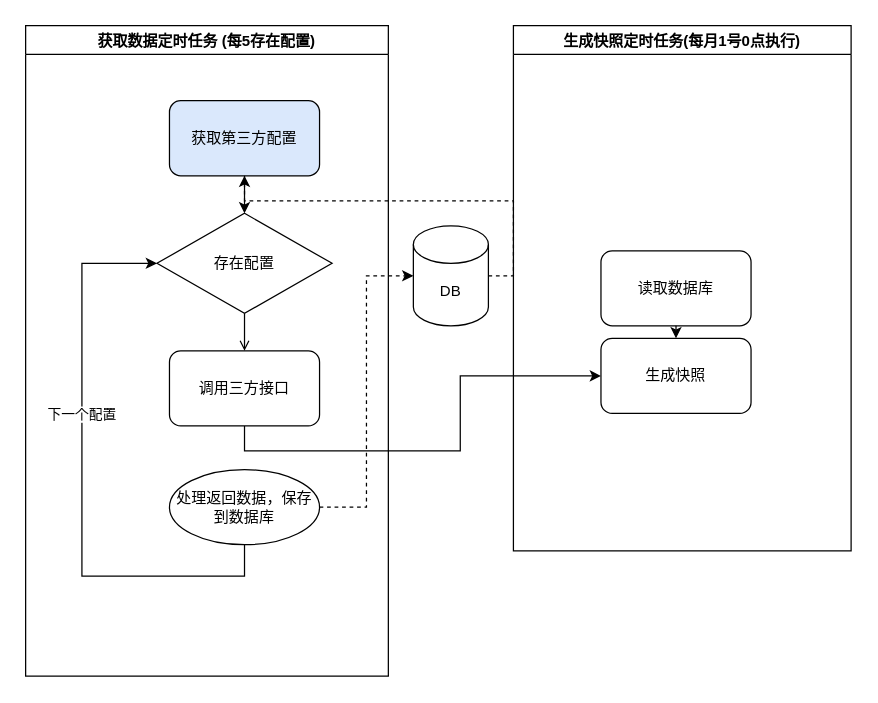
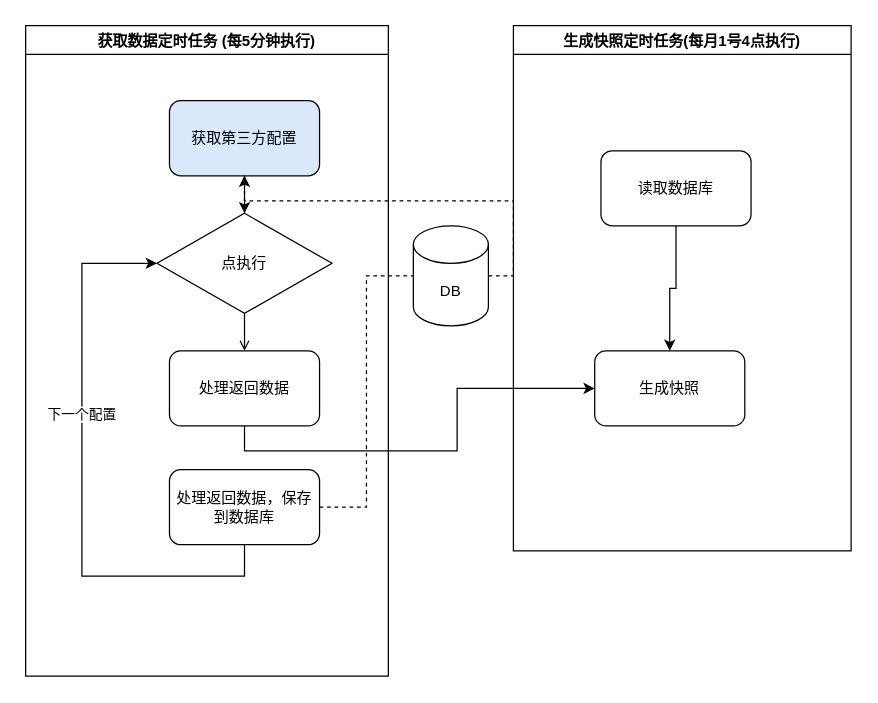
  <mxCell id="0" />
  <mxCell id="1" parent="0" />
- <mxCell id="2" style="edgeStyle=orthogonalEdgeStyle;rounded=0;orthogonalLoop=1;jettySize=auto;html=1;exitX=1;exitY=0.5;exitDx=0;exitDy=0;entryX=0;entryY=0.5;entryDx=0;entryDy=0;entryPerimeter=0;dashed=1;" parent="1" source="13" target="4" edge="1"><mxGeometry relative="1" as="geometry" /></mxCell>
+ <mxCell id="2" style="edgeStyle=orthogonalEdgeStyle;rounded=0;orthogonalLoop=1;jettySize=auto;html=1;exitX=1;exitY=0.5;exitDx=0;exitDy=0;entryX=0;entryY=0.5;entryDx=0;entryDy=0;entryPerimeter=0;dashed=1;endArrow=none;" parent="1" source="13" target="4" edge="1"><mxGeometry relative="1" as="geometry" /></mxCell>
  <mxCell id="3" style="edgeStyle=orthogonalEdgeStyle;rounded=0;orthogonalLoop=1;jettySize=auto;html=1;exitX=1;exitY=0.5;exitDx=0;exitDy=0;exitPerimeter=0;dashed=1;" parent="1" source="4" target="6" edge="1"><mxGeometry relative="1" as="geometry" /></mxCell>
  <mxCell id="4" value="DB" style="shape=cylinder3;whiteSpace=wrap;html=1;boundedLbl=1;backgroundOutline=1;size=15;" parent="1" vertex="1"><mxGeometry x="330" y="180" width="60" height="80" as="geometry" /></mxCell>
- <mxCell id="5" value="获取数据定时任务 (每5存在配置)" style="swimlane;" parent="1" vertex="1"><mxGeometry x="20" y="20" width="290" height="520" as="geometry" /></mxCell>
+ <mxCell id="5" value="获取数据定时任务 (每5分钟执行)" style="swimlane;" parent="1" vertex="1"><mxGeometry x="20" y="20" width="290" height="520" as="geometry" /></mxCell>
  <mxCell id="6" value="获取第三方配置" style="rounded=1;whiteSpace=wrap;html=1;fillColor=#dae8fc;" parent="5" vertex="1"><mxGeometry x="115" y="60" width="120" height="60" as="geometry" /></mxCell>
- <mxCell id="7" value="存在配置" style="rhombus;whiteSpace=wrap;html=1;" parent="5" vertex="1"><mxGeometry x="105" y="150" width="140" height="80" as="geometry" /></mxCell>
+ <mxCell id="7" value="点执行" style="rhombus;whiteSpace=wrap;html=1;" parent="5" vertex="1"><mxGeometry x="105" y="150" width="140" height="80" as="geometry" /></mxCell>
  <mxCell id="8" style="edgeStyle=orthogonalEdgeStyle;rounded=0;orthogonalLoop=1;jettySize=auto;html=1;exitX=0.5;exitY=1;exitDx=0;exitDy=0;entryX=0.5;entryY=0;entryDx=0;entryDy=0;" parent="5" source="6" target="7" edge="1"><mxGeometry relative="1" as="geometry" /></mxCell>
  <mxCell id="9" value="下一个配置" style="edgeStyle=orthogonalEdgeStyle;rounded=0;orthogonalLoop=1;jettySize=auto;html=1;exitX=0.5;exitY=1;exitDx=0;exitDy=0;entryX=0;entryY=0.5;entryDx=0;entryDy=0;" parent="5" source="13" target="7" edge="1"><mxGeometry x="0.222" relative="1" as="geometry"><Array as="points"><mxPoint x="175" y="440" /><mxPoint x="45" y="440" /><mxPoint x="45" y="190" /></Array><mxPoint as="offset" /></mxGeometry></mxCell>
  <mxCell id="10" style="edgeStyle=orthogonalEdgeStyle;rounded=0;orthogonalLoop=1;jettySize=auto;html=1;exitX=0.5;exitY=1;exitDx=0;exitDy=0;" parent="5" source="11" target="16" edge="1"><mxGeometry relative="1" as="geometry" /></mxCell>
- <mxCell id="11" value="调用三方接口" style="rounded=1;whiteSpace=wrap;html=1;" parent="5" vertex="1"><mxGeometry x="115" y="260" width="120" height="60" as="geometry" /></mxCell>
+ <mxCell id="11" value="处理返回数据" style="rounded=1;whiteSpace=wrap;html=1;" parent="5" vertex="1"><mxGeometry x="115" y="260" width="120" height="60" as="geometry" /></mxCell>
  <mxCell id="12" style="edgeStyle=orthogonalEdgeStyle;rounded=0;orthogonalLoop=1;jettySize=auto;html=1;exitX=0.5;exitY=1;exitDx=0;exitDy=0;entryX=0.5;entryY=0;entryDx=0;entryDy=0;endArrow=open;" parent="5" source="7" target="11" edge="1"><mxGeometry relative="1" as="geometry" /></mxCell>
- <mxCell id="13" value="处理返回数据，保存到数据库" style="ellipse;whiteSpace=wrap;html=1;" parent="5" vertex="1"><mxGeometry x="115" y="355" width="120" height="60" as="geometry" /></mxCell>
- <mxCell id="14" value="生成快照定时任务(每月1号0点执行)" style="swimlane;startSize=23;" parent="1" vertex="1"><mxGeometry x="410" y="20" width="270" height="420" as="geometry" /></mxCell>
- <mxCell id="15" value="读取数据库" style="rounded=1;whiteSpace=wrap;html=1;" parent="14" vertex="1"><mxGeometry x="70" y="180" width="120" height="60" as="geometry" /></mxCell>
- <mxCell id="16" value="生成快照" style="rounded=1;whiteSpace=wrap;html=1;" parent="14" vertex="1"><mxGeometry x="70" y="250" width="120" height="60" as="geometry" /></mxCell>
+ <mxCell id="13" value="处理返回数据，保存到数据库" style="rounded=1;whiteSpace=wrap;html=1;" parent="5" vertex="1"><mxGeometry x="115" y="355" width="120" height="60" as="geometry" /></mxCell>
+ <mxCell id="14" value="生成快照定时任务(每月1号4点执行)" style="swimlane;startSize=23;" parent="1" vertex="1"><mxGeometry x="410" y="20" width="270" height="420" as="geometry" /></mxCell>
+ <mxCell id="15" value="读取数据库" style="rounded=1;whiteSpace=wrap;html=1;" parent="14" vertex="1"><mxGeometry x="70" y="100" width="120" height="60" as="geometry" /></mxCell>
+ <mxCell id="16" value="生成快照" style="rounded=1;whiteSpace=wrap;html=1;" parent="14" vertex="1"><mxGeometry x="65" y="260" width="120" height="60" as="geometry" /></mxCell>
  <mxCell id="17" style="edgeStyle=orthogonalEdgeStyle;rounded=0;orthogonalLoop=1;jettySize=auto;html=1;exitX=0.5;exitY=1;exitDx=0;exitDy=0;entryX=0.5;entryY=0;entryDx=0;entryDy=0;" parent="14" source="15" target="16" edge="1"><mxGeometry relative="1" as="geometry" /></mxCell>
